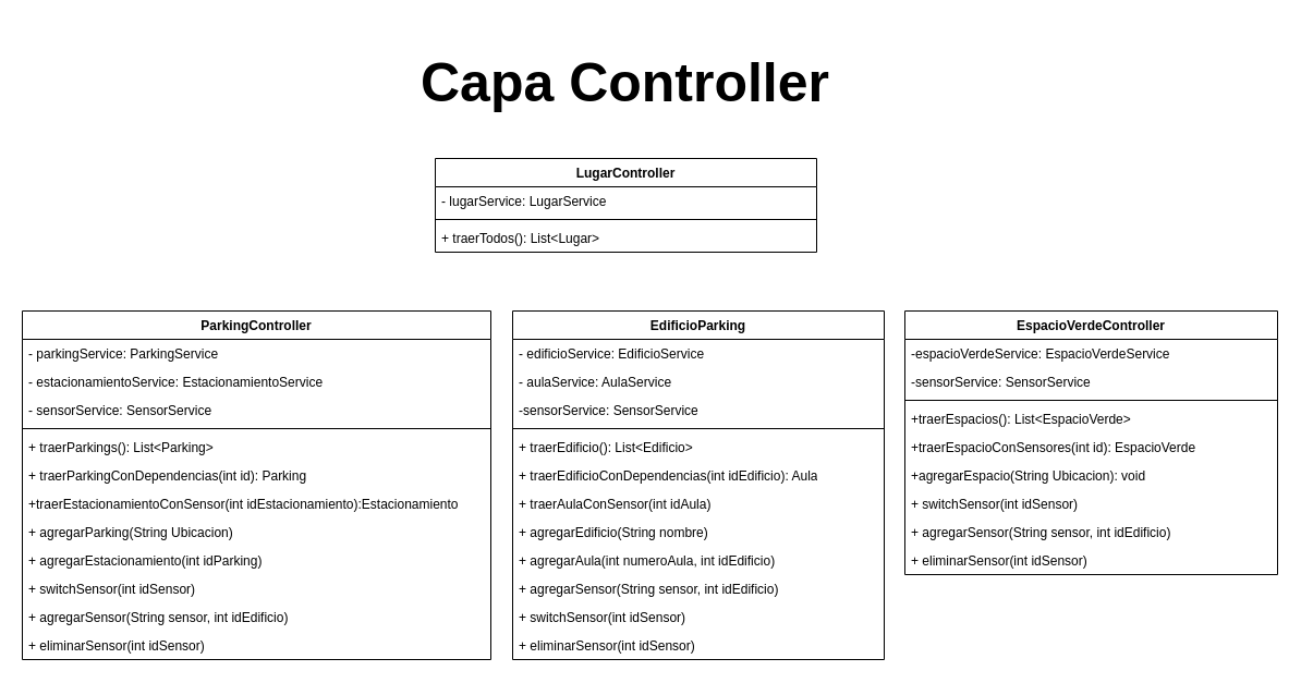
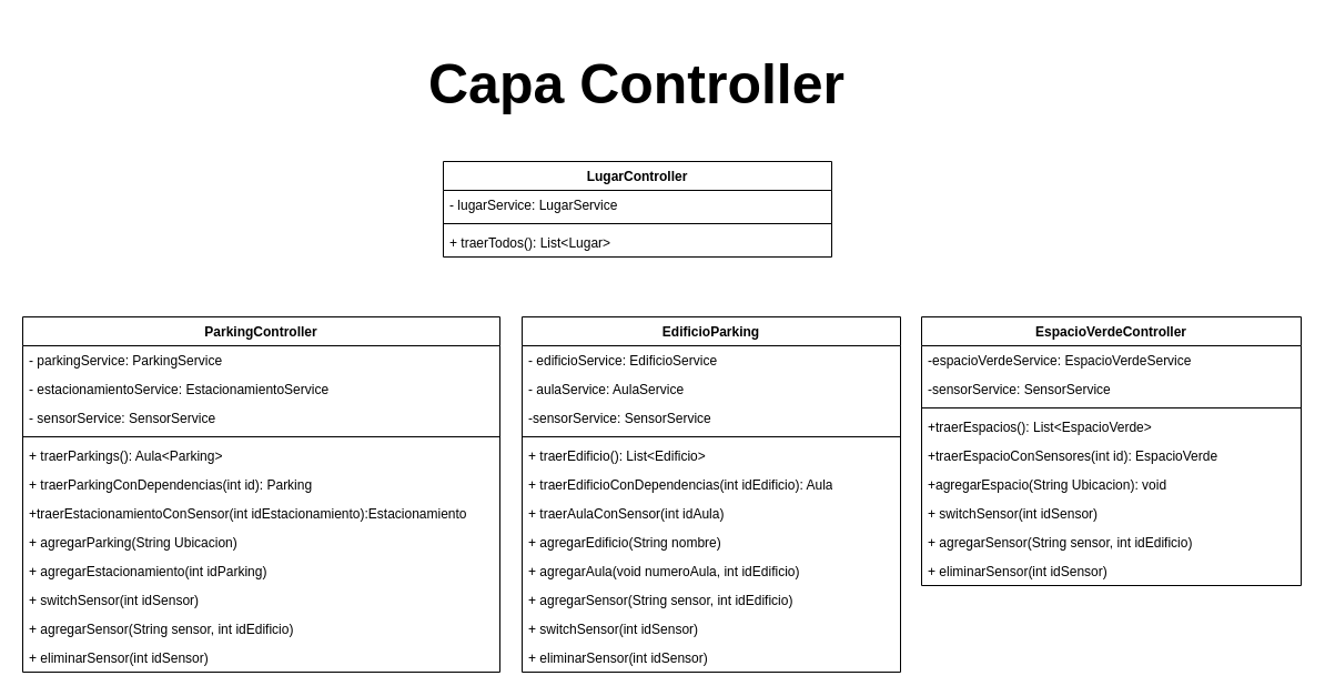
  <mxCell id="0" />
  <mxCell id="1" parent="0" />
  <mxCell id="2" value="&lt;b&gt;&lt;font style=&quot;font-size: 50px;&quot;&gt;Capa Controller&lt;/font&gt;&lt;/b&gt;" style="text;html=1;strokeColor=none;fillColor=none;align=center;verticalAlign=middle;whiteSpace=wrap;rounded=0;" vertex="1" parent="1"><mxGeometry x="368" y="20" width="411" height="110" as="geometry" /></mxCell>
  <mxCell id="3" value="EspacioVerdeController" style="swimlane;fontStyle=1;align=center;verticalAlign=top;childLayout=stackLayout;horizontal=1;startSize=26;horizontalStack=0;resizeParent=1;resizeParentMax=0;resizeLast=0;collapsible=1;marginBottom=0;whiteSpace=wrap;html=1;" vertex="1" parent="1"><mxGeometry x="830" y="285" width="342" height="242" as="geometry" /></mxCell>
  <mxCell id="4" value="-espacioVerdeService: EspacioVerdeService" style="text;strokeColor=none;fillColor=none;align=left;verticalAlign=top;spacingLeft=4;spacingRight=4;overflow=hidden;rotatable=0;points=[[0,0.5],[1,0.5]];portConstraint=eastwest;whiteSpace=wrap;html=1;" vertex="1" parent="3"><mxGeometry y="26" width="342" height="26" as="geometry" /></mxCell>
  <mxCell id="5" value="-sensorService: SensorService" style="text;strokeColor=none;fillColor=none;align=left;verticalAlign=top;spacingLeft=4;spacingRight=4;overflow=hidden;rotatable=0;points=[[0,0.5],[1,0.5]];portConstraint=eastwest;whiteSpace=wrap;html=1;" vertex="1" parent="3"><mxGeometry y="52" width="342" height="26" as="geometry" /></mxCell>
  <mxCell id="6" value="" style="line;strokeWidth=1;fillColor=none;align=left;verticalAlign=middle;spacingTop=-1;spacingLeft=3;spacingRight=3;rotatable=0;labelPosition=right;points=[];portConstraint=eastwest;strokeColor=inherit;" vertex="1" parent="3"><mxGeometry y="78" width="342" height="8" as="geometry" /></mxCell>
  <mxCell id="7" value="+traerEspacios(): List&amp;lt;EspacioVerde&amp;gt;" style="text;strokeColor=none;fillColor=none;align=left;verticalAlign=top;spacingLeft=4;spacingRight=4;overflow=hidden;rotatable=0;points=[[0,0.5],[1,0.5]];portConstraint=eastwest;whiteSpace=wrap;html=1;" vertex="1" parent="3"><mxGeometry y="86" width="342" height="26" as="geometry" /></mxCell>
  <mxCell id="8" value="+traerEspacioConSensores(int id): EspacioVerde" style="text;strokeColor=none;fillColor=none;align=left;verticalAlign=top;spacingLeft=4;spacingRight=4;overflow=hidden;rotatable=0;points=[[0,0.5],[1,0.5]];portConstraint=eastwest;whiteSpace=wrap;html=1;" vertex="1" parent="3"><mxGeometry y="112" width="342" height="26" as="geometry" /></mxCell>
  <mxCell id="9" value="+agregarEspacio(String Ubicacion): void" style="text;strokeColor=none;fillColor=none;align=left;verticalAlign=top;spacingLeft=4;spacingRight=4;overflow=hidden;rotatable=0;points=[[0,0.5],[1,0.5]];portConstraint=eastwest;whiteSpace=wrap;html=1;" vertex="1" parent="3"><mxGeometry y="138" width="342" height="26" as="geometry" /></mxCell>
  <mxCell id="10" value="+ switchSensor(int idSensor)" style="text;strokeColor=none;fillColor=none;align=left;verticalAlign=top;spacingLeft=4;spacingRight=4;overflow=hidden;rotatable=0;points=[[0,0.5],[1,0.5]];portConstraint=eastwest;whiteSpace=wrap;html=1;" vertex="1" parent="3"><mxGeometry y="164" width="342" height="26" as="geometry" /></mxCell>
  <mxCell id="11" value="+ agregarSensor(String sensor, int idEdificio)" style="text;strokeColor=none;fillColor=none;align=left;verticalAlign=top;spacingLeft=4;spacingRight=4;overflow=hidden;rotatable=0;points=[[0,0.5],[1,0.5]];portConstraint=eastwest;whiteSpace=wrap;html=1;" vertex="1" parent="3"><mxGeometry y="190" width="342" height="26" as="geometry" /></mxCell>
  <mxCell id="12" value="+ eliminarSensor(int idSensor)" style="text;strokeColor=none;fillColor=none;align=left;verticalAlign=top;spacingLeft=4;spacingRight=4;overflow=hidden;rotatable=0;points=[[0,0.5],[1,0.5]];portConstraint=eastwest;whiteSpace=wrap;html=1;" vertex="1" parent="3"><mxGeometry y="216" width="342" height="26" as="geometry" /></mxCell>
  <mxCell id="13" value="LugarController" style="swimlane;fontStyle=1;align=center;verticalAlign=top;childLayout=stackLayout;horizontal=1;startSize=26;horizontalStack=0;resizeParent=1;resizeParentMax=0;resizeLast=0;collapsible=1;marginBottom=0;whiteSpace=wrap;html=1;" vertex="1" parent="1"><mxGeometry x="399" y="145" width="350" height="86" as="geometry" /></mxCell>
  <mxCell id="14" value="- lugarService: LugarService" style="text;strokeColor=none;fillColor=none;align=left;verticalAlign=top;spacingLeft=4;spacingRight=4;overflow=hidden;rotatable=0;points=[[0,0.5],[1,0.5]];portConstraint=eastwest;whiteSpace=wrap;html=1;" vertex="1" parent="13"><mxGeometry y="26" width="350" height="26" as="geometry" /></mxCell>
  <mxCell id="15" value="" style="line;strokeWidth=1;fillColor=none;align=left;verticalAlign=middle;spacingTop=-1;spacingLeft=3;spacingRight=3;rotatable=0;labelPosition=right;points=[];portConstraint=eastwest;strokeColor=inherit;" vertex="1" parent="13"><mxGeometry y="52" width="350" height="8" as="geometry" /></mxCell>
  <mxCell id="16" value="+ traerTodos(): List&amp;lt;Lugar&amp;gt;" style="text;strokeColor=none;fillColor=none;align=left;verticalAlign=top;spacingLeft=4;spacingRight=4;overflow=hidden;rotatable=0;points=[[0,0.5],[1,0.5]];portConstraint=eastwest;whiteSpace=wrap;html=1;" vertex="1" parent="13"><mxGeometry y="60" width="350" height="26" as="geometry" /></mxCell>
  <mxCell id="17" value="ParkingController" style="swimlane;fontStyle=1;align=center;verticalAlign=top;childLayout=stackLayout;horizontal=1;startSize=26;horizontalStack=0;resizeParent=1;resizeParentMax=0;resizeLast=0;collapsible=1;marginBottom=0;whiteSpace=wrap;html=1;" vertex="1" parent="1"><mxGeometry x="20" y="285" width="430" height="320" as="geometry" /></mxCell>
  <mxCell id="18" value="- parkingService: ParkingService" style="text;strokeColor=none;fillColor=none;align=left;verticalAlign=top;spacingLeft=4;spacingRight=4;overflow=hidden;rotatable=0;points=[[0,0.5],[1,0.5]];portConstraint=eastwest;whiteSpace=wrap;html=1;" vertex="1" parent="17"><mxGeometry y="26" width="430" height="26" as="geometry" /></mxCell>
  <mxCell id="19" value="- estacionamientoService: EstacionamientoService" style="text;strokeColor=none;fillColor=none;align=left;verticalAlign=top;spacingLeft=4;spacingRight=4;overflow=hidden;rotatable=0;points=[[0,0.5],[1,0.5]];portConstraint=eastwest;whiteSpace=wrap;html=1;" vertex="1" parent="17"><mxGeometry y="52" width="430" height="26" as="geometry" /></mxCell>
  <mxCell id="20" value="- sensorService: SensorService" style="text;strokeColor=none;fillColor=none;align=left;verticalAlign=top;spacingLeft=4;spacingRight=4;overflow=hidden;rotatable=0;points=[[0,0.5],[1,0.5]];portConstraint=eastwest;whiteSpace=wrap;html=1;" vertex="1" parent="17"><mxGeometry y="78" width="430" height="26" as="geometry" /></mxCell>
  <mxCell id="21" value="" style="line;strokeWidth=1;fillColor=none;align=left;verticalAlign=middle;spacingTop=-1;spacingLeft=3;spacingRight=3;rotatable=0;labelPosition=right;points=[];portConstraint=eastwest;strokeColor=inherit;" vertex="1" parent="17"><mxGeometry y="104" width="430" height="8" as="geometry" /></mxCell>
- <mxCell id="22" value="+ traerParkings(): List&amp;lt;Parking&amp;gt;" style="text;strokeColor=none;fillColor=none;align=left;verticalAlign=top;spacingLeft=4;spacingRight=4;overflow=hidden;rotatable=0;points=[[0,0.5],[1,0.5]];portConstraint=eastwest;whiteSpace=wrap;html=1;" vertex="1" parent="17"><mxGeometry y="112" width="430" height="26" as="geometry" /></mxCell>
+ <mxCell id="22" value="+ traerParkings(): Aula&amp;lt;Parking&amp;gt;" style="text;strokeColor=none;fillColor=none;align=left;verticalAlign=top;spacingLeft=4;spacingRight=4;overflow=hidden;rotatable=0;points=[[0,0.5],[1,0.5]];portConstraint=eastwest;whiteSpace=wrap;html=1;" vertex="1" parent="17"><mxGeometry y="112" width="430" height="26" as="geometry" /></mxCell>
  <mxCell id="23" value="+ traerParkingConDependencias(int id): Parking" style="text;strokeColor=none;fillColor=none;align=left;verticalAlign=top;spacingLeft=4;spacingRight=4;overflow=hidden;rotatable=0;points=[[0,0.5],[1,0.5]];portConstraint=eastwest;whiteSpace=wrap;html=1;" vertex="1" parent="17"><mxGeometry y="138" width="430" height="26" as="geometry" /></mxCell>
  <mxCell id="24" value="+traerEstacionamientoConSensor(int idEstacionamiento):Estacionamiento" style="text;strokeColor=none;fillColor=none;align=left;verticalAlign=top;spacingLeft=4;spacingRight=4;overflow=hidden;rotatable=0;points=[[0,0.5],[1,0.5]];portConstraint=eastwest;whiteSpace=wrap;html=1;" vertex="1" parent="17"><mxGeometry y="164" width="430" height="26" as="geometry" /></mxCell>
  <mxCell id="25" value="+ agregarParking(String Ubicacion)" style="text;strokeColor=none;fillColor=none;align=left;verticalAlign=top;spacingLeft=4;spacingRight=4;overflow=hidden;rotatable=0;points=[[0,0.5],[1,0.5]];portConstraint=eastwest;whiteSpace=wrap;html=1;" vertex="1" parent="17"><mxGeometry y="190" width="430" height="26" as="geometry" /></mxCell>
  <mxCell id="26" value="+ agregarEstacionamiento(int idParking)" style="text;strokeColor=none;fillColor=none;align=left;verticalAlign=top;spacingLeft=4;spacingRight=4;overflow=hidden;rotatable=0;points=[[0,0.5],[1,0.5]];portConstraint=eastwest;whiteSpace=wrap;html=1;" vertex="1" parent="17"><mxGeometry y="216" width="430" height="26" as="geometry" /></mxCell>
  <mxCell id="27" value="+ switchSensor(int idSensor)" style="text;strokeColor=none;fillColor=none;align=left;verticalAlign=top;spacingLeft=4;spacingRight=4;overflow=hidden;rotatable=0;points=[[0,0.5],[1,0.5]];portConstraint=eastwest;whiteSpace=wrap;html=1;" vertex="1" parent="17"><mxGeometry y="242" width="430" height="26" as="geometry" /></mxCell>
  <mxCell id="28" value="+ agregarSensor(String sensor, int idEdificio)" style="text;strokeColor=none;fillColor=none;align=left;verticalAlign=top;spacingLeft=4;spacingRight=4;overflow=hidden;rotatable=0;points=[[0,0.5],[1,0.5]];portConstraint=eastwest;whiteSpace=wrap;html=1;" vertex="1" parent="17"><mxGeometry y="268" width="430" height="26" as="geometry" /></mxCell>
  <mxCell id="29" value="+ eliminarSensor(int idSensor)" style="text;strokeColor=none;fillColor=none;align=left;verticalAlign=top;spacingLeft=4;spacingRight=4;overflow=hidden;rotatable=0;points=[[0,0.5],[1,0.5]];portConstraint=eastwest;whiteSpace=wrap;html=1;" vertex="1" parent="17"><mxGeometry y="294" width="430" height="26" as="geometry" /></mxCell>
  <mxCell id="30" value="EdificioParking" style="swimlane;fontStyle=1;align=center;verticalAlign=top;childLayout=stackLayout;horizontal=1;startSize=26;horizontalStack=0;resizeParent=1;resizeParentMax=0;resizeLast=0;collapsible=1;marginBottom=0;whiteSpace=wrap;html=1;" vertex="1" parent="1"><mxGeometry x="470" y="285" width="341" height="320" as="geometry" /></mxCell>
  <mxCell id="31" value="- edificioService: EdificioService" style="text;strokeColor=none;fillColor=none;align=left;verticalAlign=top;spacingLeft=4;spacingRight=4;overflow=hidden;rotatable=0;points=[[0,0.5],[1,0.5]];portConstraint=eastwest;whiteSpace=wrap;html=1;" vertex="1" parent="30"><mxGeometry y="26" width="341" height="26" as="geometry" /></mxCell>
  <mxCell id="32" value="- aulaService: AulaService" style="text;strokeColor=none;fillColor=none;align=left;verticalAlign=top;spacingLeft=4;spacingRight=4;overflow=hidden;rotatable=0;points=[[0,0.5],[1,0.5]];portConstraint=eastwest;whiteSpace=wrap;html=1;" vertex="1" parent="30"><mxGeometry y="52" width="341" height="26" as="geometry" /></mxCell>
  <mxCell id="33" value="-sensorService: SensorService" style="text;strokeColor=none;fillColor=none;align=left;verticalAlign=top;spacingLeft=4;spacingRight=4;overflow=hidden;rotatable=0;points=[[0,0.5],[1,0.5]];portConstraint=eastwest;whiteSpace=wrap;html=1;" vertex="1" parent="30"><mxGeometry y="78" width="341" height="26" as="geometry" /></mxCell>
  <mxCell id="34" value="" style="line;strokeWidth=1;fillColor=none;align=left;verticalAlign=middle;spacingTop=-1;spacingLeft=3;spacingRight=3;rotatable=0;labelPosition=right;points=[];portConstraint=eastwest;strokeColor=inherit;" vertex="1" parent="30"><mxGeometry y="104" width="341" height="8" as="geometry" /></mxCell>
  <mxCell id="35" value="+ traerEdificio(): List&amp;lt;Edificio&amp;gt;" style="text;strokeColor=none;fillColor=none;align=left;verticalAlign=top;spacingLeft=4;spacingRight=4;overflow=hidden;rotatable=0;points=[[0,0.5],[1,0.5]];portConstraint=eastwest;whiteSpace=wrap;html=1;" vertex="1" parent="30"><mxGeometry y="112" width="341" height="26" as="geometry" /></mxCell>
  <mxCell id="36" value="+ traerEdificioConDependencias(int idEdificio): Aula" style="text;strokeColor=none;fillColor=none;align=left;verticalAlign=top;spacingLeft=4;spacingRight=4;overflow=hidden;rotatable=0;points=[[0,0.5],[1,0.5]];portConstraint=eastwest;whiteSpace=wrap;html=1;" vertex="1" parent="30"><mxGeometry y="138" width="341" height="26" as="geometry" /></mxCell>
  <mxCell id="37" value="+ traerAulaConSensor(int idAula)" style="text;strokeColor=none;fillColor=none;align=left;verticalAlign=top;spacingLeft=4;spacingRight=4;overflow=hidden;rotatable=0;points=[[0,0.5],[1,0.5]];portConstraint=eastwest;whiteSpace=wrap;html=1;" vertex="1" parent="30"><mxGeometry y="164" width="341" height="26" as="geometry" /></mxCell>
  <mxCell id="38" value="+ agregarEdificio(String nombre)" style="text;strokeColor=none;fillColor=none;align=left;verticalAlign=top;spacingLeft=4;spacingRight=4;overflow=hidden;rotatable=0;points=[[0,0.5],[1,0.5]];portConstraint=eastwest;whiteSpace=wrap;html=1;" vertex="1" parent="30"><mxGeometry y="190" width="341" height="26" as="geometry" /></mxCell>
- <mxCell id="39" value="+ agregarAula(int numeroAula, int idEdificio)" style="text;strokeColor=none;fillColor=none;align=left;verticalAlign=top;spacingLeft=4;spacingRight=4;overflow=hidden;rotatable=0;points=[[0,0.5],[1,0.5]];portConstraint=eastwest;whiteSpace=wrap;html=1;" vertex="1" parent="30"><mxGeometry y="216" width="341" height="26" as="geometry" /></mxCell>
+ <mxCell id="39" value="+ agregarAula(void numeroAula, int idEdificio)" style="text;strokeColor=none;fillColor=none;align=left;verticalAlign=top;spacingLeft=4;spacingRight=4;overflow=hidden;rotatable=0;points=[[0,0.5],[1,0.5]];portConstraint=eastwest;whiteSpace=wrap;html=1;" vertex="1" parent="30"><mxGeometry y="216" width="341" height="26" as="geometry" /></mxCell>
  <mxCell id="40" value="+ agregarSensor(String sensor, int idEdificio)" style="text;strokeColor=none;fillColor=none;align=left;verticalAlign=top;spacingLeft=4;spacingRight=4;overflow=hidden;rotatable=0;points=[[0,0.5],[1,0.5]];portConstraint=eastwest;whiteSpace=wrap;html=1;" vertex="1" parent="30"><mxGeometry y="242" width="341" height="26" as="geometry" /></mxCell>
  <mxCell id="41" value="+ switchSensor(int idSensor)" style="text;strokeColor=none;fillColor=none;align=left;verticalAlign=top;spacingLeft=4;spacingRight=4;overflow=hidden;rotatable=0;points=[[0,0.5],[1,0.5]];portConstraint=eastwest;whiteSpace=wrap;html=1;" vertex="1" parent="30"><mxGeometry y="268" width="341" height="26" as="geometry" /></mxCell>
  <mxCell id="42" value="+ eliminarSensor(int idSensor)" style="text;strokeColor=none;fillColor=none;align=left;verticalAlign=top;spacingLeft=4;spacingRight=4;overflow=hidden;rotatable=0;points=[[0,0.5],[1,0.5]];portConstraint=eastwest;whiteSpace=wrap;html=1;" vertex="1" parent="30"><mxGeometry y="294" width="341" height="26" as="geometry" /></mxCell>
